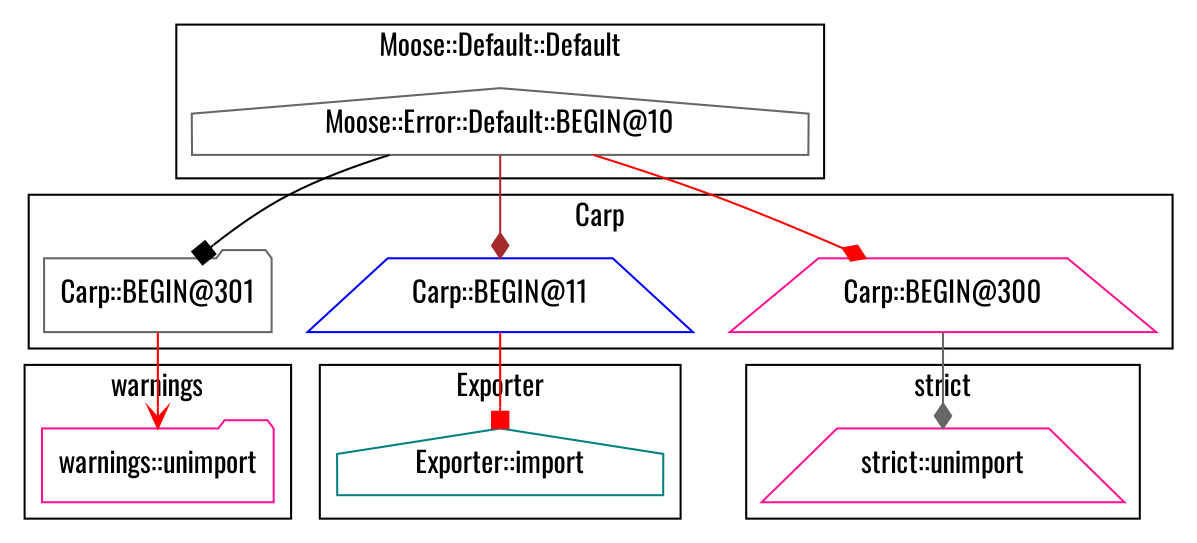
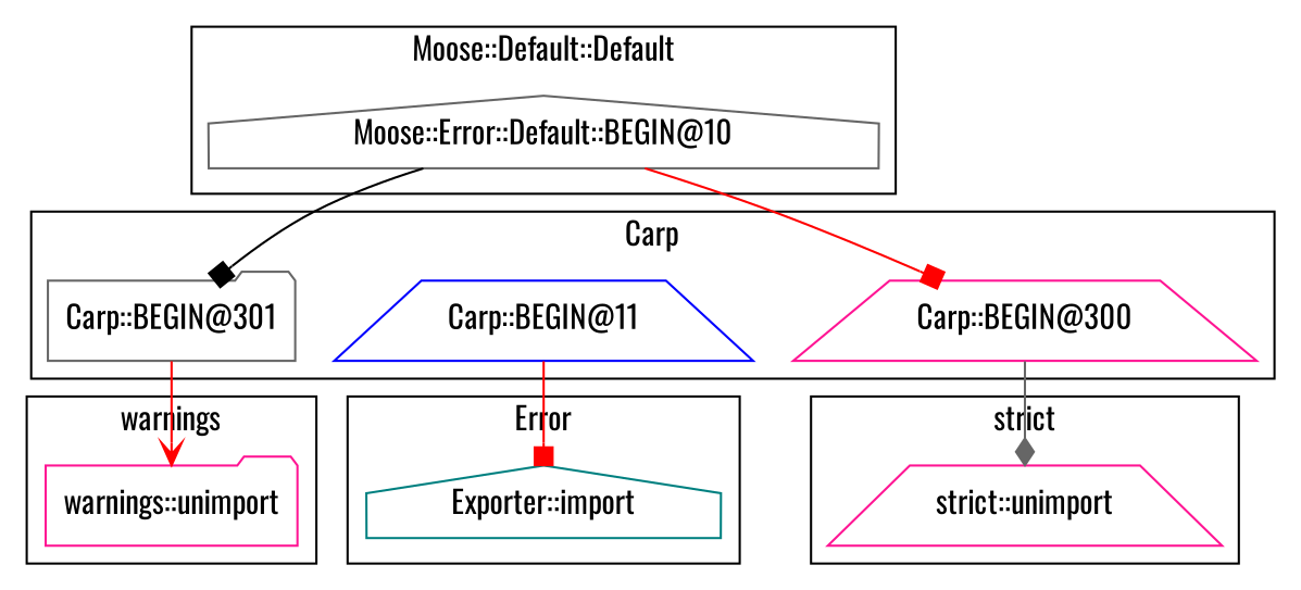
  digraph {
    fontname=Oswald
    node [color=deeppink fontname=Oswald shape=trapezium]
    edge [arrowhead=box color=red fontname=Oswald]
    "Carp::BEGIN@301" [color=gray40 shape=folder]
    "Carp::BEGIN@11" [color=blue]
    "Carp::BEGIN@300"
    "warnings::unimport" [shape=folder]
    "strict::unimport"
    "Moose::Error::Default::BEGIN@10" [color=gray40 shape=house]
    "Exporter::import" [color=teal shape=house]
    subgraph cluster_1 {
      label=Carp
      "Carp::BEGIN@301"
      "Carp::BEGIN@11"
      "Carp::BEGIN@300"
    }
    subgraph cluster_2 {
      label=warnings
      "warnings::unimport"
    }
    subgraph cluster_3 {
      label="strict"
      "strict::unimport"
    }
    subgraph cluster_4 {
      label="Moose::Default::Default"
      "Moose::Error::Default::BEGIN@10"
    }
    subgraph cluster_5 {
-     label=Exporter
+     label=Error
      "Exporter::import"
    }
    "Carp::BEGIN@301" -> "warnings::unimport" [arrowhead=vee]
    "Carp::BEGIN@11" -> "Exporter::import"
    "Carp::BEGIN@300" -> "strict::unimport" [arrowhead=diamond color=gray40]
    "Moose::Error::Default::BEGIN@10" -> "Carp::BEGIN@301" [color=black]
-   "Moose::Error::Default::BEGIN@10" -> "Carp::BEGIN@11" [arrowhead=diamond color=brown]
-   "Moose::Error::Default::BEGIN@10" -> "Carp::BEGIN@300" [arrowhead=diamond]
+   "Moose::Error::Default::BEGIN@10" -> "Carp::BEGIN@300"
  }
